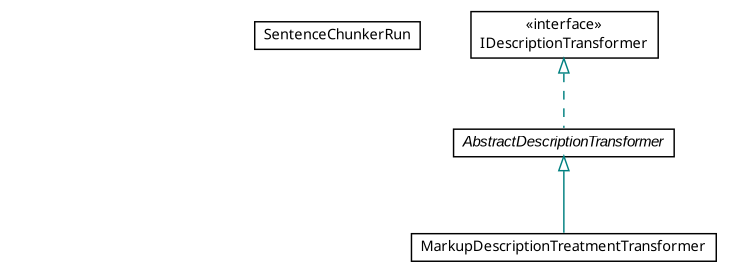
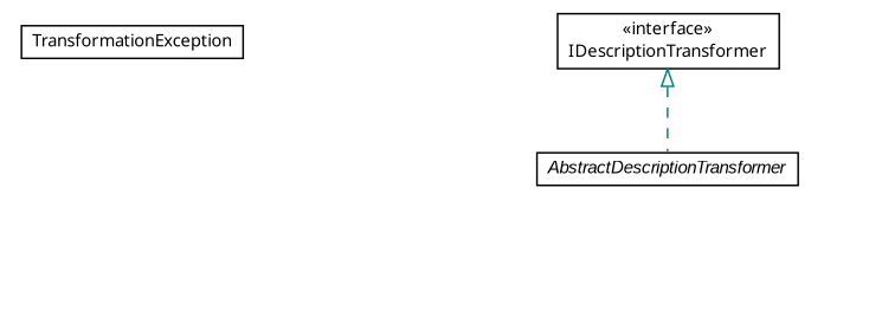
  digraph {
    fontname="Noto Sans"
    nodesep=0.25
    ranksep=0.5
    node [fontcolor=black fontname="Noto Sans" fontsize=10.0 shape=plaintext]
    edge [arrowtail=empty color=teal dir=back fontname="Noto Sans" fontsize=10 headport=p labelfontname=arial labelfontsize=10 tailport=p]
-   n2 [label=<<table title="edu.arizona.biosemantics.semanticmarkup.markupelement.description.transform.SentenceChunkerRun" border="0" cellborder="1" cellspacing="0" cellpadding="2" port="p" href="./SentenceChunkerRun.html"> 		<tr><td><table border="0" cellspacing="0" cellpadding="1"> <tr><td align="center" balign="center"> SentenceChunkerRun </td></tr> 		</table></td></tr> 		</table>>]
-   n3 [label=<<table title="edu.arizona.biosemantics.semanticmarkup.markupelement.description.transform.MarkupDescriptionTreatmentTransformer" border="0" cellborder="1" cellspacing="0" cellpadding="2" port="p" href="./MarkupDescriptionTreatmentTransformer.html"> 		<tr><td><table border="0" cellspacing="0" cellpadding="1"> <tr><td align="center" balign="center"> MarkupDescriptionTreatmentTransformer </td></tr> 		</table></td></tr> 		</table>>]
+   n1 [label=<<table title="edu.arizona.biosemantics.semanticmarkup.markupelement.description.transform.TransformationException" border="0" cellborder="1" cellspacing="0" cellpadding="2" port="p" href="./TransformationException.html"> 		<tr><td><table border="0" cellspacing="0" cellpadding="1"> <tr><td align="center" balign="center"> TransformationException </td></tr> 		</table></td></tr> 		</table>>]
    n4 [label=<<table title="edu.arizona.biosemantics.semanticmarkup.markupelement.description.transform.IDescriptionTransformer" border="0" cellborder="1" cellspacing="0" cellpadding="2" port="p" href="./IDescriptionTransformer.html"> 		<tr><td><table border="0" cellspacing="0" cellpadding="1"> <tr><td align="center" balign="center"> &#171;interface&#187; </td></tr> <tr><td align="center" balign="center"> IDescriptionTransformer </td></tr> 		</table></td></tr> 		</table>>]
    n5 [label=<<table title="edu.arizona.biosemantics.semanticmarkup.markupelement.description.transform.AbstractDescriptionTransformer" border="0" cellborder="1" cellspacing="0" cellpadding="2" port="p" href="./AbstractDescriptionTransformer.html"> 		<tr><td><table border="0" cellspacing="0" cellpadding="1"> <tr><td align="center" balign="center"><font face="arial italic"> AbstractDescriptionTransformer </font></td></tr> 		</table></td></tr> 		</table>>]
    n4 -> n5 [style=dashed]
-   n5 -> n3
  }
